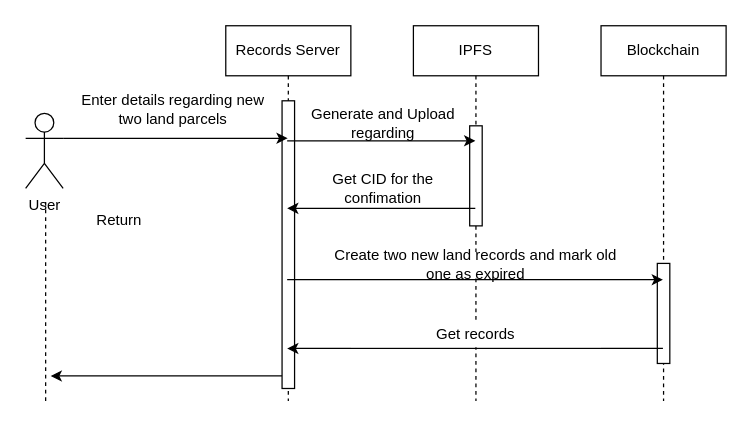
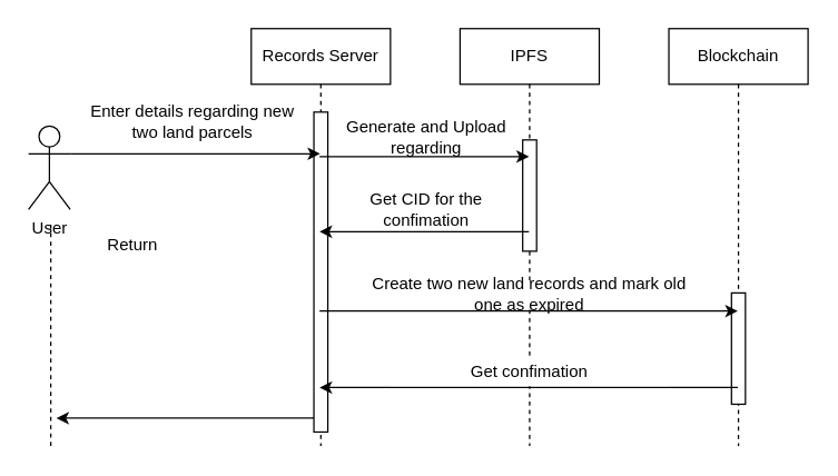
  <mxCell id="0" />
  <mxCell id="1" parent="0" />
  <mxCell id="2" value="Records Server" style="shape=umlLifeline;perimeter=lifelinePerimeter;whiteSpace=wrap;html=1;container=1;collapsible=0;recursiveResize=0;outlineConnect=0;" parent="1" vertex="1"><mxGeometry x="180" y="20" width="100" height="300" as="geometry" /></mxCell>
  <mxCell id="3" value="" style="html=1;points=[];perimeter=orthogonalPerimeter;" parent="2" vertex="1"><mxGeometry x="45" y="60" width="10" height="230" as="geometry" /></mxCell>
  <mxCell id="4" value="IPFS" style="shape=umlLifeline;perimeter=lifelinePerimeter;whiteSpace=wrap;html=1;container=1;collapsible=0;recursiveResize=0;outlineConnect=0;" parent="1" vertex="1"><mxGeometry x="330" y="20" width="100" height="300" as="geometry" /></mxCell>
  <mxCell id="5" value="" style="html=1;points=[];perimeter=orthogonalPerimeter;" parent="4" vertex="1"><mxGeometry x="45" y="80" width="10" height="80" as="geometry" /></mxCell>
  <mxCell id="6" value="Blockchain" style="shape=umlLifeline;perimeter=lifelinePerimeter;whiteSpace=wrap;html=1;container=1;collapsible=0;recursiveResize=0;outlineConnect=0;" parent="1" vertex="1"><mxGeometry x="480" y="20" width="100" height="300" as="geometry" /></mxCell>
  <mxCell id="7" value="" style="html=1;points=[];perimeter=orthogonalPerimeter;" parent="6" vertex="1"><mxGeometry x="45" y="190" width="10" height="80" as="geometry" /></mxCell>
  <mxCell id="8" value="User" style="shape=umlActor;verticalLabelPosition=bottom;verticalAlign=top;html=1;" parent="1" vertex="1"><mxGeometry x="20" y="90" width="30" height="60" as="geometry" /></mxCell>
  <mxCell id="9" value="" style="endArrow=classic;html=1;exitX=1;exitY=0.333;exitDx=0;exitDy=0;exitPerimeter=0;" parent="1" source="8" target="2" edge="1"><mxGeometry width="50" height="50" relative="1" as="geometry"><mxPoint x="220" y="210" as="sourcePoint" /><mxPoint x="270" y="160" as="targetPoint" /></mxGeometry></mxCell>
  <mxCell id="10" value="" style="endArrow=classic;html=1;" parent="1" edge="1"><mxGeometry width="50" height="50" relative="1" as="geometry"><mxPoint x="229.071" y="112" as="sourcePoint" /><mxPoint x="379.5" y="112" as="targetPoint" /></mxGeometry></mxCell>
  <mxCell id="11" value="" style="endArrow=classic;html=1;" parent="1" edge="1"><mxGeometry width="50" height="50" relative="1" as="geometry"><mxPoint x="379.5" y="166" as="sourcePoint" /><mxPoint x="229.071" y="166" as="targetPoint" /></mxGeometry></mxCell>
  <mxCell id="12" value="" style="endArrow=classic;html=1;" parent="1" edge="1"><mxGeometry width="50" height="50" relative="1" as="geometry"><mxPoint x="229.071" y="223" as="sourcePoint" /><mxPoint x="529.5" y="223" as="targetPoint" /></mxGeometry></mxCell>
  <mxCell id="13" value="" style="endArrow=classic;html=1;" parent="1" edge="1"><mxGeometry width="50" height="50" relative="1" as="geometry"><mxPoint x="529.5" y="278" as="sourcePoint" /><mxPoint x="229.071" y="278" as="targetPoint" /></mxGeometry></mxCell>
  <mxCell id="14" value="" style="endArrow=classic;html=1;" parent="1" source="3" edge="1"><mxGeometry width="50" height="50" relative="1" as="geometry"><mxPoint x="220" y="210" as="sourcePoint" /><mxPoint x="40" y="300" as="targetPoint" /></mxGeometry></mxCell>
  <mxCell id="15" value="" style="endArrow=none;dashed=1;html=1;" parent="1" edge="1"><mxGeometry width="50" height="50" relative="1" as="geometry"><mxPoint x="36" y="320" as="sourcePoint" /><mxPoint x="36" y="160" as="targetPoint" /></mxGeometry></mxCell>
  <mxCell id="16" value="Enter details regarding new two land parcels" style="text;html=1;strokeColor=none;fillColor=none;align=center;verticalAlign=middle;whiteSpace=wrap;rounded=0;" parent="1" vertex="1"><mxGeometry x="58" y="77" width="160" height="20" as="geometry" /></mxCell>
  <mxCell id="17" value="Generate and Upload regarding" style="text;html=1;strokeColor=none;fillColor=none;align=center;verticalAlign=middle;whiteSpace=wrap;rounded=0;" parent="1" vertex="1"><mxGeometry x="240" y="88" width="132" height="20" as="geometry" /></mxCell>
  <mxCell id="18" value="Get CID for the confimation" style="text;html=1;strokeColor=none;fillColor=none;align=center;verticalAlign=middle;whiteSpace=wrap;rounded=0;" parent="1" vertex="1"><mxGeometry x="241" y="140" width="130" height="20" as="geometry" /></mxCell>
  <mxCell id="19" value="Create two new land records and mark old one as expired" style="text;html=1;align=center;verticalAlign=middle;whiteSpace=wrap;rounded=0;fillColor=#ffffff;" parent="1" vertex="1"><mxGeometry x="257" y="201" width="246" height="20" as="geometry" /></mxCell>
- <mxCell id="20" value="Get records" style="text;html=1;strokeColor=none;align=center;verticalAlign=middle;whiteSpace=wrap;rounded=0;fillColor=#ffffff;" parent="1" vertex="1"><mxGeometry x="280" y="257" width="200" height="20" as="geometry" /></mxCell>
+ <mxCell id="20" value="Get confimation" style="text;html=1;strokeColor=none;align=center;verticalAlign=middle;whiteSpace=wrap;rounded=0;fillColor=#ffffff;" parent="1" vertex="1"><mxGeometry x="280" y="257" width="200" height="20" as="geometry" /></mxCell>
  <mxCell id="21" value="Return" style="text;html=1;strokeColor=none;fillColor=none;align=center;verticalAlign=middle;whiteSpace=wrap;rounded=0;" parent="1" vertex="1"><mxGeometry x="75" y="166" width="40" height="20" as="geometry" /></mxCell>
